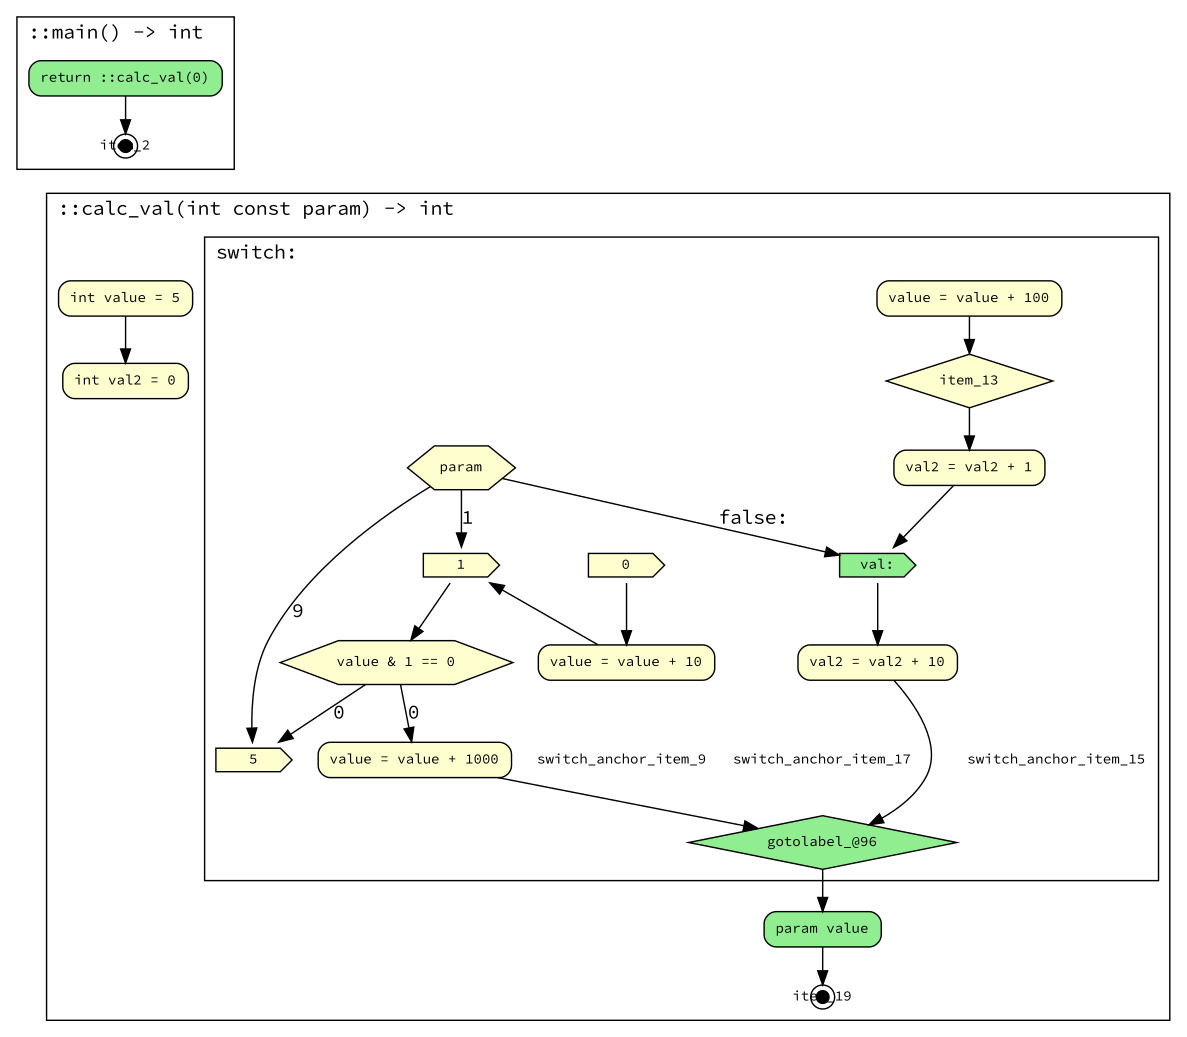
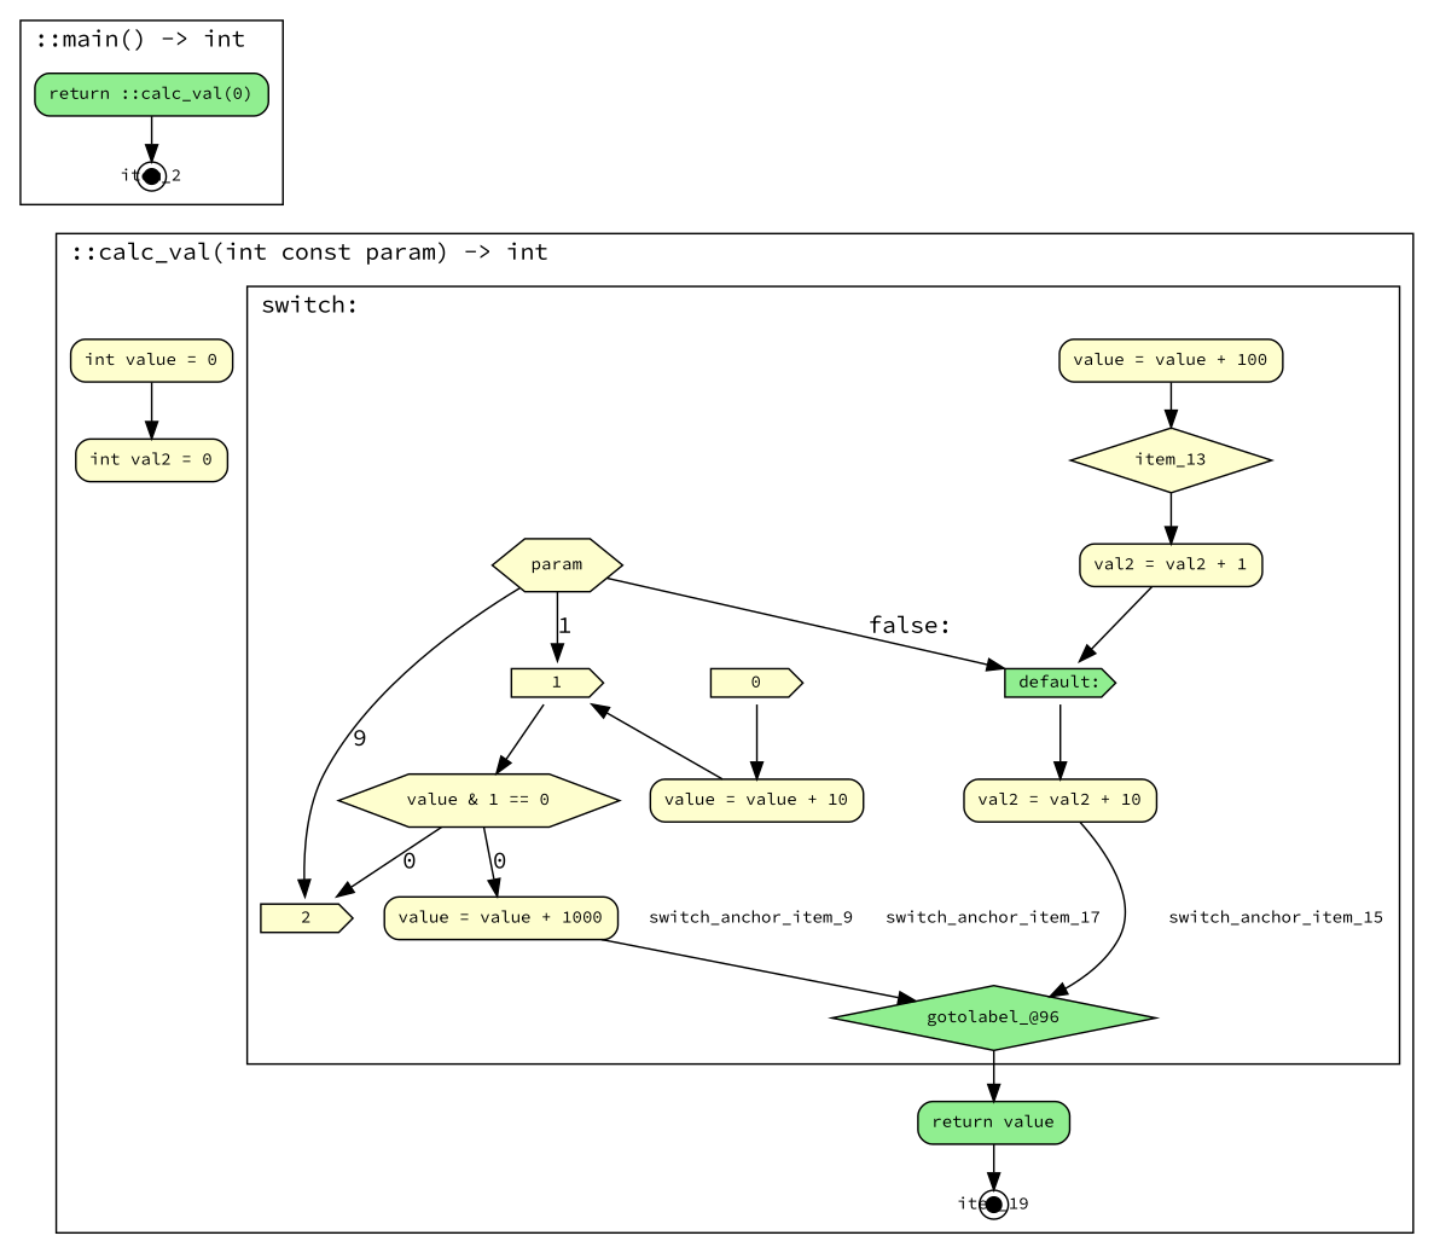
  digraph {
    fontname="Source Code Pro"
    labeljust=l
    nojustify=true
    ranksep=0.35
    node [fillcolor="#fefece" fontname="Source Code Pro" fontsize=10 shape=box style="filled, rounded"]
    edge [fontname="Source Code Pro"]
    n1 [fillcolor=lightgreen height=0.35 label="return ::calc_val(0)"]
    item_2 [fillcolor=black fixedsize=true height=0.12 shape=doublecircle width=0.12]
    n3 [height=0.35 label=0 shape=cds style=filled]
    n4 [height=0.35 label=1 shape=cds style=filled]
-   n5 [fillcolor=lightgreen height=0.35 label="val:" shape=cds style=filled]
+   n5 [fillcolor=lightgreen height=0.35 label="default:" shape=cds style=filled]
    switch_anchor_item_9 [height=0.0 margin=0 shape=none width=0.0 style=""]
    switch_anchor_item_15 [height=0.0 margin=0 shape=none width=0.0 style=""]
    switch_anchor_item_17 [height=0.0 margin=0 shape=none width=0.0 style=""]
    n9 [height=0.35 label=param ordering=out shape=hexagon style=filled]
-   n10 [height=0.35 label=5 shape=cds style=filled]
+   n10 [height=0.35 label=2 shape=cds style=filled]
    n11 [height=0.35 label="value = value + 10"]
    n12 [height=0.35 label="value & 1 == 0" shape=hexagon style=filled]
    n13 [height=0.35 label="val2 = val2 + 10"]
    "gotolabel_@96" [fillcolor=lightgreen height=0.2 ordering=in shape=diamond style=filled width=0.2]
    n15 [height=0.35 label="value = value + 1000"]
    n16 [height=0.35 label="value = value + 100"]
    item_13 [height=0.2 shape=diamond style=filled width=0.2]
    n18 [height=0.35 label="val2 = val2 + 1"]
-   n19 [height=0.35 label="int value = 5"]
+   n19 [height=0.35 label="int value = 0"]
    n20 [height=0.35 label="int val2 = 0"]
-   n21 [fillcolor=lightgreen height=0.35 label="param value"]
+   n21 [fillcolor=lightgreen height=0.35 label="return value"]
    item_19 [fillcolor=black fixedsize=true height=0.12 shape=doublecircle width=0.12]
    subgraph cluster_1 {
      label="::main() -> int"
      n1
      item_2
    }
    subgraph cluster_2 {
      label="::calc_val(int const param) -> int"
      n19
      n20
      n21
      item_19
      subgraph cluster_3 {
        label="switch:"
        n9
        n10
        n11
        n12
        n13
        "gotolabel_@96"
        n15
        n16
        item_13
        n18
        subgraph sub_4 {
          label="switch:"
          rank=same
          n3
          n4
          n5
        }
        subgraph sub_5 {
          label="switch:"
          rank=same
          switch_anchor_item_9
          switch_anchor_item_15
          switch_anchor_item_17
        }
      }
    }
    n1 -> item_2
    item_2 -> n19 [style=invis]
    n3 -> n11
    n4 -> n12
    n5 -> n13
    switch_anchor_item_9 -> switch_anchor_item_15 [style=invis]
    switch_anchor_item_9 -> "gotolabel_@96" [style=invis]
    switch_anchor_item_15 -> switch_anchor_item_17 [style=invis]
    switch_anchor_item_15 -> "gotolabel_@96" [style=invis]
    switch_anchor_item_17 -> "gotolabel_@96" [style=invis]
    n9 -> n4 [label=1]
    n9 -> n5 [label="false:"]
    n9 -> n10 [label=9]
    n11 -> n4
    n11 -> switch_anchor_item_9 [style=invis]
    n12 -> n10 [label=0]
    n12 -> n15 [label=0]
    n13 -> switch_anchor_item_17 [style=invis]
    n13 -> "gotolabel_@96"
    "gotolabel_@96" -> n21
    n15 -> "gotolabel_@96"
    n16 -> item_13
    item_13 -> n18
    n18 -> n5
    n18 -> switch_anchor_item_15 [style=invis]
    n19 -> n20
    n21 -> item_19
  }
